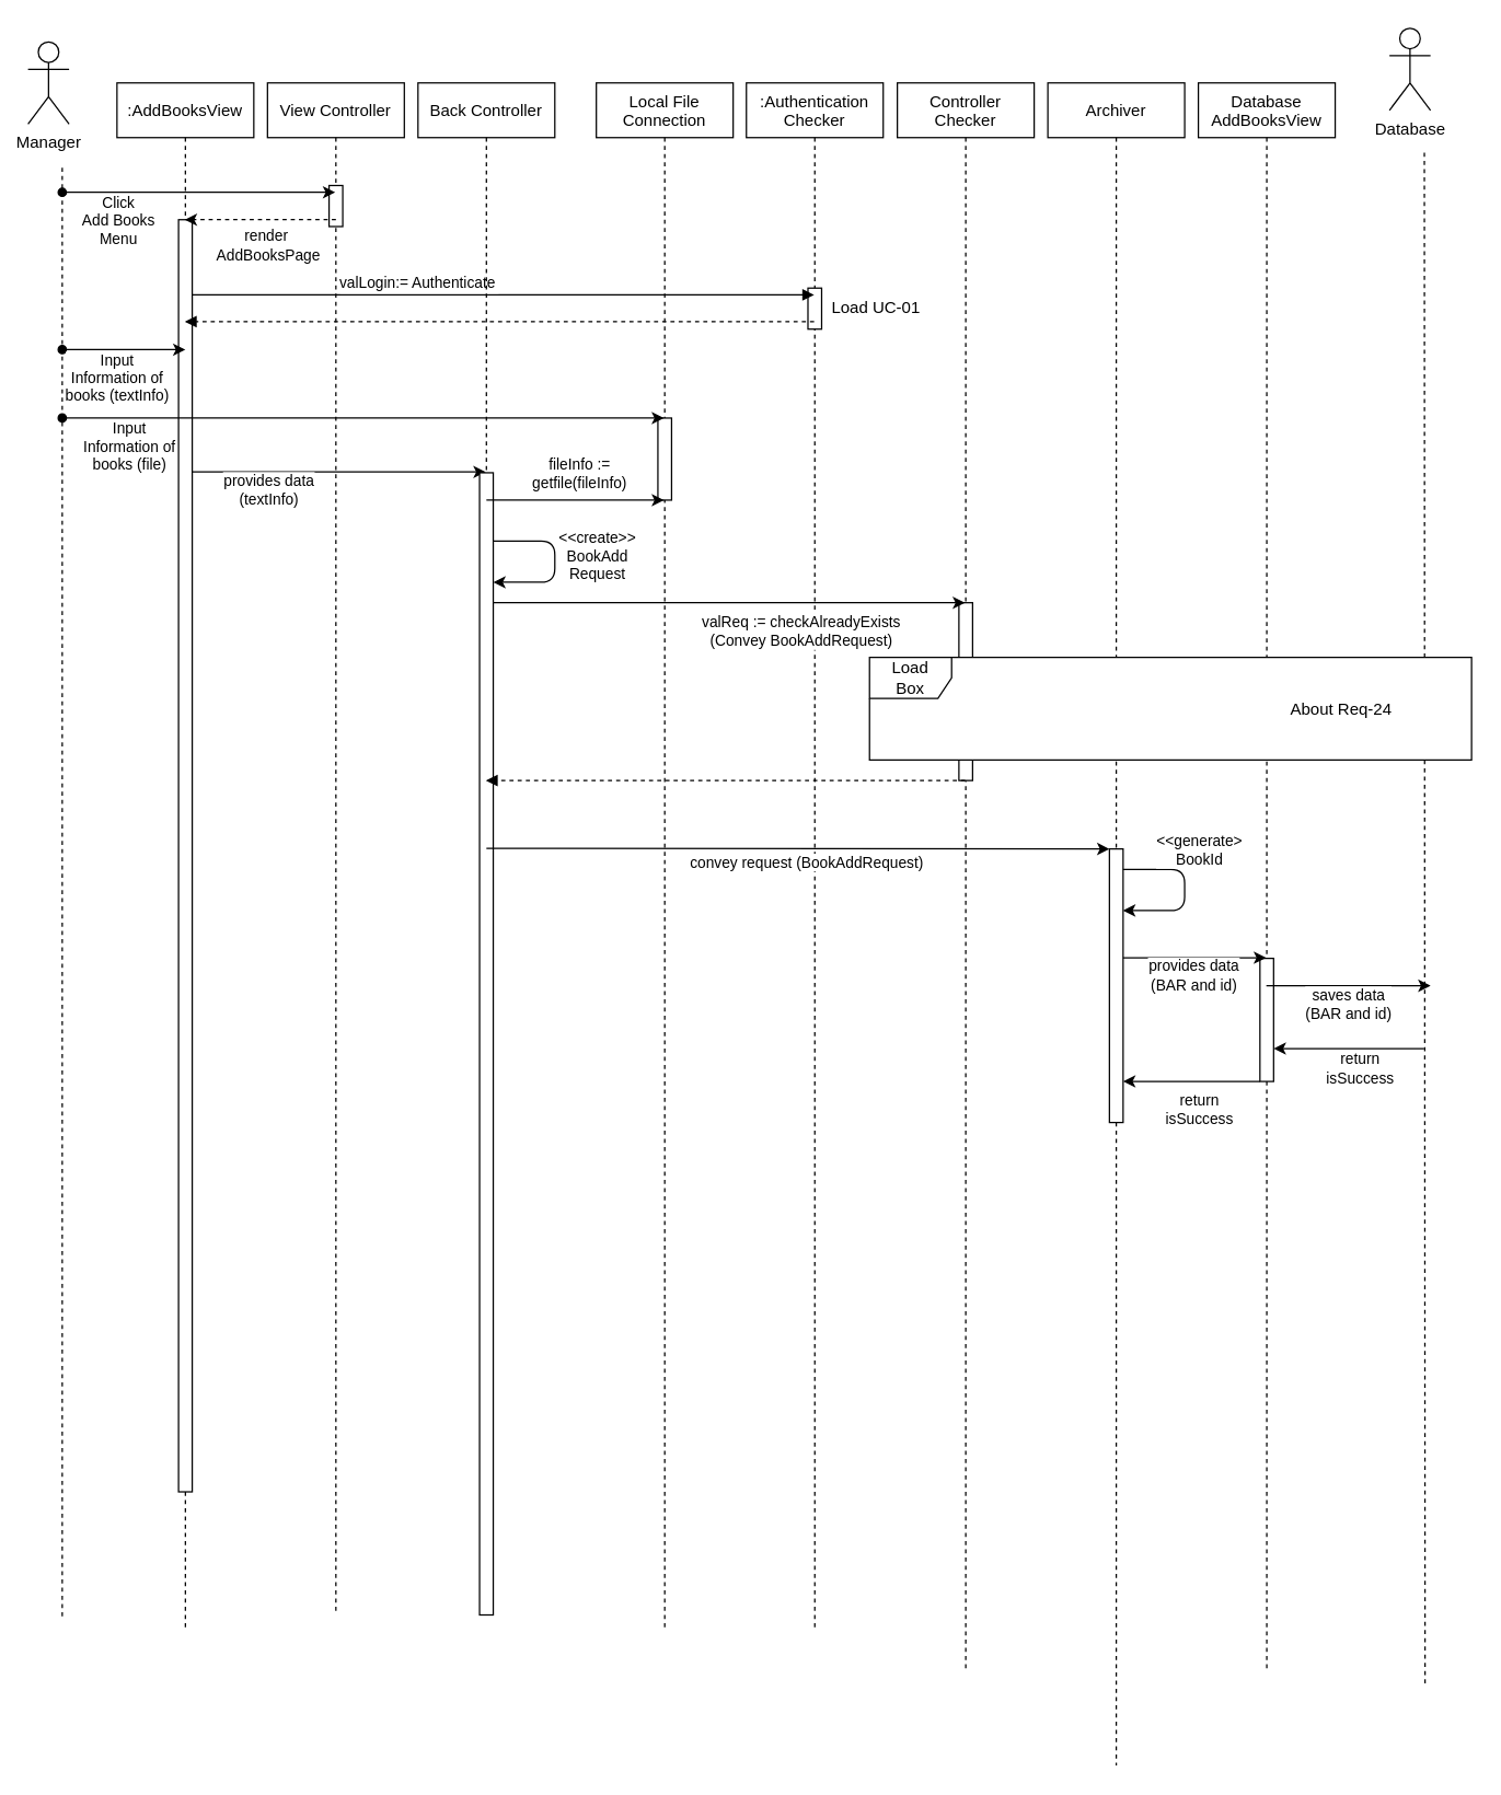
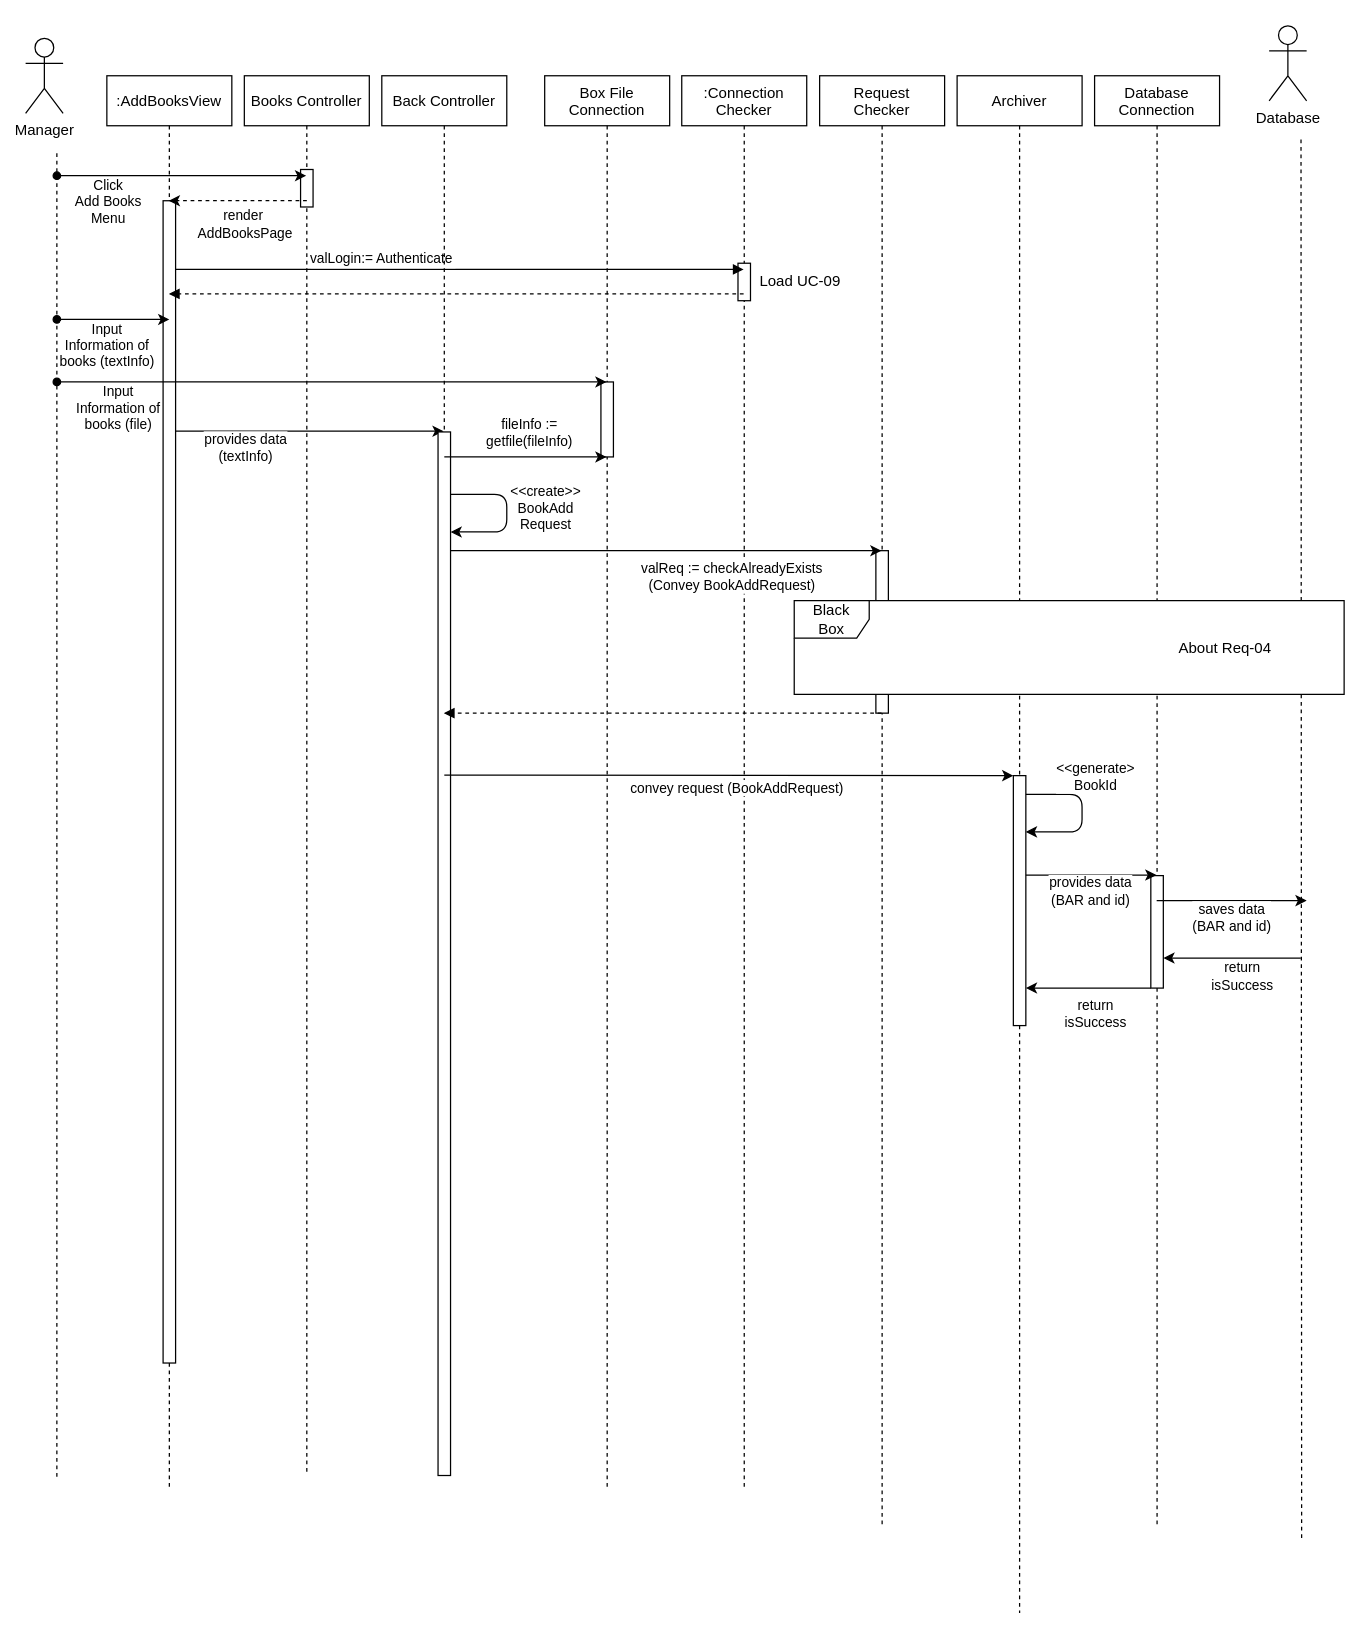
  <mxCell id="0" />
  <mxCell id="1" parent="0" />
  <mxCell id="2" value="" style="endArrow=classic;html=1;startArrow=none;startFill=0;" edge="1" parent="1"><mxGeometry width="50" height="50" relative="1" as="geometry"><mxPoint x="134.667" y="344.43" as="sourcePoint" /><mxPoint x="354.5" y="344.43" as="targetPoint" /><Array as="points"><mxPoint x="165.5" y="344.43" /><mxPoint x="185.5" y="344.43" /></Array></mxGeometry></mxCell>
  <mxCell id="3" value="provides data&lt;br&gt;(textInfo)" style="edgeLabel;html=1;align=center;verticalAlign=middle;resizable=0;points=[];" vertex="1" connectable="0" parent="2"><mxGeometry x="-0.167" y="-1" relative="1" as="geometry"><mxPoint x="-31" y="12" as="offset" /></mxGeometry></mxCell>
- <mxCell id="4" value=":Authentication&#10;Checker" style="shape=umlLifeline;perimeter=lifelinePerimeter;container=1;collapsible=0;recursiveResize=0;rounded=0;shadow=0;strokeWidth=1;" vertex="1" parent="1"><mxGeometry x="545" y="60" width="100" height="1130" as="geometry" /></mxCell>
+ <mxCell id="4" value=":Connection&#10;Checker" style="shape=umlLifeline;perimeter=lifelinePerimeter;container=1;collapsible=0;recursiveResize=0;rounded=0;shadow=0;strokeWidth=1;" vertex="1" parent="1"><mxGeometry x="545" y="60" width="100" height="1130" as="geometry" /></mxCell>
  <mxCell id="5" value="" style="points=[];perimeter=orthogonalPerimeter;rounded=0;shadow=0;strokeWidth=1;" vertex="1" parent="4"><mxGeometry x="45" y="150" width="10" height="30" as="geometry" /></mxCell>
  <mxCell id="6" value=":AddBooksView" style="shape=umlLifeline;perimeter=lifelinePerimeter;container=1;collapsible=0;recursiveResize=0;rounded=0;shadow=0;strokeWidth=1;" parent="1" vertex="1"><mxGeometry x="85" y="60" width="100" height="1130" as="geometry" /></mxCell>
  <mxCell id="7" value="" style="points=[];perimeter=orthogonalPerimeter;rounded=0;shadow=0;strokeWidth=1;" parent="6" vertex="1"><mxGeometry x="45" y="100" width="10" height="930" as="geometry" /></mxCell>
- <mxCell id="8" value="View Controller" style="shape=umlLifeline;perimeter=lifelinePerimeter;container=1;collapsible=0;recursiveResize=0;rounded=0;shadow=0;strokeWidth=1;" parent="1" vertex="1"><mxGeometry x="195" y="60" width="100" height="1120" as="geometry" /></mxCell>
+ <mxCell id="8" value="Books Controller" style="shape=umlLifeline;perimeter=lifelinePerimeter;container=1;collapsible=0;recursiveResize=0;rounded=0;shadow=0;strokeWidth=1;" parent="1" vertex="1"><mxGeometry x="195" y="60" width="100" height="1120" as="geometry" /></mxCell>
  <mxCell id="9" value="" style="points=[];perimeter=orthogonalPerimeter;rounded=0;shadow=0;strokeWidth=1;" vertex="1" parent="8"><mxGeometry x="45" y="75" width="10" height="30" as="geometry" /></mxCell>
  <mxCell id="10" value="valLogin:= Authenticate" style="verticalAlign=bottom;endArrow=block;shadow=0;strokeWidth=1;" parent="1" edge="1"><mxGeometry x="-0.274" relative="1" as="geometry"><mxPoint x="140" y="215" as="sourcePoint" /><mxPoint x="594.5" y="215" as="targetPoint" /><Array as="points"><mxPoint x="225" y="215" /><mxPoint x="525" y="215" /></Array><mxPoint as="offset" /></mxGeometry></mxCell>
  <mxCell id="11" value="Manager" style="shape=umlActor;verticalLabelPosition=bottom;verticalAlign=top;html=1;outlineConnect=0;" vertex="1" parent="1"><mxGeometry x="20" y="30" width="30" height="60" as="geometry" /></mxCell>
  <mxCell id="12" value="Back Controller" style="shape=umlLifeline;perimeter=lifelinePerimeter;container=1;collapsible=0;recursiveResize=0;rounded=0;shadow=0;strokeWidth=1;" vertex="1" parent="1"><mxGeometry x="305" y="60" width="100" height="1120" as="geometry" /></mxCell>
  <mxCell id="13" value="" style="points=[];perimeter=orthogonalPerimeter;rounded=0;shadow=0;strokeWidth=1;" vertex="1" parent="12"><mxGeometry x="45" y="285" width="10" height="835" as="geometry" /></mxCell>
- <mxCell id="14" value="Local File&#10;Connection" style="shape=umlLifeline;perimeter=lifelinePerimeter;container=1;collapsible=0;recursiveResize=0;rounded=0;shadow=0;strokeWidth=1;" vertex="1" parent="1"><mxGeometry x="435.33" y="60" width="100" height="1130" as="geometry" /></mxCell>
+ <mxCell id="14" value="Box File&#10;Connection" style="shape=umlLifeline;perimeter=lifelinePerimeter;container=1;collapsible=0;recursiveResize=0;rounded=0;shadow=0;strokeWidth=1;" vertex="1" parent="1"><mxGeometry x="435.33" y="60" width="100" height="1130" as="geometry" /></mxCell>
  <mxCell id="15" value="" style="points=[];perimeter=orthogonalPerimeter;rounded=0;shadow=0;strokeWidth=1;" vertex="1" parent="14"><mxGeometry x="45" y="245" width="10" height="60" as="geometry" /></mxCell>
- <mxCell id="16" value="Controller&#10;Checker" style="shape=umlLifeline;perimeter=lifelinePerimeter;container=1;collapsible=0;recursiveResize=0;rounded=0;shadow=0;strokeWidth=1;" vertex="1" parent="1"><mxGeometry x="655.33" y="60" width="100" height="1160" as="geometry" /></mxCell>
+ <mxCell id="16" value="Request&#10;Checker" style="shape=umlLifeline;perimeter=lifelinePerimeter;container=1;collapsible=0;recursiveResize=0;rounded=0;shadow=0;strokeWidth=1;" vertex="1" parent="1"><mxGeometry x="655.33" y="60" width="100" height="1160" as="geometry" /></mxCell>
  <mxCell id="17" value="" style="points=[];perimeter=orthogonalPerimeter;rounded=0;shadow=0;strokeWidth=1;" vertex="1" parent="16"><mxGeometry x="45" y="380" width="10" height="130" as="geometry" /></mxCell>
  <mxCell id="18" value="Archiver" style="shape=umlLifeline;perimeter=lifelinePerimeter;container=1;collapsible=0;recursiveResize=0;rounded=0;shadow=0;strokeWidth=1;" vertex="1" parent="1"><mxGeometry x="765.33" y="60" width="100" height="1230" as="geometry" /></mxCell>
  <mxCell id="19" value="" style="points=[];perimeter=orthogonalPerimeter;rounded=0;shadow=0;strokeWidth=1;" vertex="1" parent="18"><mxGeometry x="45" y="560" width="10" height="200" as="geometry" /></mxCell>
- <mxCell id="20" value="Database&#10;AddBooksView" style="shape=umlLifeline;perimeter=lifelinePerimeter;container=1;collapsible=0;recursiveResize=0;rounded=0;shadow=0;strokeWidth=1;" vertex="1" parent="1"><mxGeometry x="875.33" y="60" width="100" height="1160" as="geometry" /></mxCell>
+ <mxCell id="20" value="Database&#10;Connection" style="shape=umlLifeline;perimeter=lifelinePerimeter;container=1;collapsible=0;recursiveResize=0;rounded=0;shadow=0;strokeWidth=1;" vertex="1" parent="1"><mxGeometry x="875.33" y="60" width="100" height="1160" as="geometry" /></mxCell>
  <mxCell id="21" value="" style="points=[];perimeter=orthogonalPerimeter;rounded=0;shadow=0;strokeWidth=1;" vertex="1" parent="20"><mxGeometry x="45" y="640" width="10" height="90" as="geometry" /></mxCell>
- <mxCell id="22" value="Load UC-01" style="text;html=1;strokeColor=none;fillColor=none;align=center;verticalAlign=middle;whiteSpace=wrap;rounded=0;" vertex="1" parent="1"><mxGeometry x="605.33" y="215" width="70" height="20" as="geometry" /></mxCell>
+ <mxCell id="22" value="Load UC-09" style="text;html=1;strokeColor=none;fillColor=none;align=center;verticalAlign=middle;whiteSpace=wrap;rounded=0;" vertex="1" parent="1"><mxGeometry x="605.33" y="215" width="70" height="20" as="geometry" /></mxCell>
  <mxCell id="23" value="" style="endArrow=classic;html=1;startArrow=oval;startFill=1;" edge="1" parent="1" target="8"><mxGeometry width="50" height="50" relative="1" as="geometry"><mxPoint x="45" y="140" as="sourcePoint" /><mxPoint x="134.5" y="140" as="targetPoint" /><Array as="points"><mxPoint x="95" y="140" /><mxPoint x="115" y="140" /></Array></mxGeometry></mxCell>
  <mxCell id="24" value="Click&lt;br&gt;Add Books&lt;br&gt;Menu" style="edgeLabel;html=1;align=center;verticalAlign=middle;resizable=0;points=[];" vertex="1" connectable="0" parent="23"><mxGeometry x="-0.167" y="-1" relative="1" as="geometry"><mxPoint x="-43" y="19" as="offset" /></mxGeometry></mxCell>
  <mxCell id="25" value="" style="endArrow=classic;html=1;startArrow=oval;startFill=1;" edge="1" parent="1"><mxGeometry width="50" height="50" relative="1" as="geometry"><mxPoint x="45" y="255" as="sourcePoint" /><mxPoint x="135" y="255" as="targetPoint" /><Array as="points"><mxPoint x="75" y="255" /><mxPoint x="95" y="255" /></Array></mxGeometry></mxCell>
  <mxCell id="26" value="Input&lt;br&gt;Information of&lt;br&gt;books (textInfo)" style="edgeLabel;html=1;align=center;verticalAlign=middle;resizable=0;points=[];" vertex="1" connectable="0" parent="25"><mxGeometry x="-0.167" y="-1" relative="1" as="geometry"><mxPoint x="2" y="19" as="offset" /></mxGeometry></mxCell>
  <mxCell id="27" value="" style="endArrow=none;dashed=1;html=1;" edge="1" parent="1"><mxGeometry width="50" height="50" relative="1" as="geometry"><mxPoint x="45" y="1181" as="sourcePoint" /><mxPoint x="45" y="120" as="targetPoint" /></mxGeometry></mxCell>
  <mxCell id="28" value="" style="endArrow=classic;html=1;startArrow=oval;startFill=1;" edge="1" parent="1"><mxGeometry width="50" height="50" relative="1" as="geometry"><mxPoint x="45" y="305" as="sourcePoint" /><mxPoint x="484.83" y="305" as="targetPoint" /><Array as="points"><mxPoint x="75" y="305" /><mxPoint x="95" y="305" /></Array></mxGeometry></mxCell>
  <mxCell id="29" value="Input&lt;br&gt;Information of&lt;br&gt;books (file)" style="edgeLabel;html=1;align=center;verticalAlign=middle;resizable=0;points=[];" vertex="1" connectable="0" parent="28"><mxGeometry x="-0.167" y="-1" relative="1" as="geometry"><mxPoint x="-135" y="19" as="offset" /></mxGeometry></mxCell>
  <mxCell id="30" value="" style="endArrow=classic;html=1;" edge="1" parent="1"><mxGeometry width="50" height="50" relative="1" as="geometry"><mxPoint x="354.999" y="365" as="sourcePoint" /><mxPoint x="484.83" y="365" as="targetPoint" /></mxGeometry></mxCell>
  <mxCell id="31" value="fileInfo := &lt;br&gt;getfile(fileInfo)" style="edgeLabel;html=1;align=center;verticalAlign=middle;resizable=0;points=[];" vertex="1" connectable="0" parent="30"><mxGeometry x="0.85" y="-1" relative="1" as="geometry"><mxPoint x="-52" y="-21" as="offset" /></mxGeometry></mxCell>
  <mxCell id="32" value="" style="endArrow=classic;html=1;edgeStyle=orthogonalEdgeStyle;" edge="1" parent="1"><mxGeometry width="50" height="50" relative="1" as="geometry"><mxPoint x="360" y="395" as="sourcePoint" /><mxPoint x="360" y="425.029" as="targetPoint" /><Array as="points"><mxPoint x="405" y="395" /><mxPoint x="405" y="425" /></Array></mxGeometry></mxCell>
  <mxCell id="33" value="&amp;lt;&amp;lt;create&amp;gt;&amp;gt;&lt;br&gt;BookAdd&lt;br&gt;Request" style="edgeLabel;html=1;align=center;verticalAlign=middle;resizable=0;points=[];" vertex="1" connectable="0" parent="32"><mxGeometry x="0.886" y="-1" relative="1" as="geometry"><mxPoint x="69" y="-19" as="offset" /></mxGeometry></mxCell>
  <mxCell id="34" value="Database" style="shape=umlActor;verticalLabelPosition=bottom;verticalAlign=top;html=1;outlineConnect=0;" vertex="1" parent="1"><mxGeometry x="1015" y="20" width="30" height="60" as="geometry" /></mxCell>
  <mxCell id="35" value="" style="endArrow=classic;html=1;" edge="1" parent="1" target="16"><mxGeometry width="50" height="50" relative="1" as="geometry"><mxPoint x="359.997" y="440" as="sourcePoint" /><mxPoint x="710.16" y="440" as="targetPoint" /></mxGeometry></mxCell>
  <mxCell id="36" value="valReq := checkAlreadyExists&lt;br&gt;(Convey BookAddRequest)" style="edgeLabel;html=1;align=center;verticalAlign=middle;resizable=0;points=[];" vertex="1" connectable="0" parent="35"><mxGeometry x="0.082" y="1" relative="1" as="geometry"><mxPoint x="38" y="21" as="offset" /></mxGeometry></mxCell>
  <mxCell id="37" value="" style="endArrow=none;dashed=1;html=1;" edge="1" parent="1"><mxGeometry width="50" height="50" relative="1" as="geometry"><mxPoint x="1041" y="1230" as="sourcePoint" /><mxPoint x="1040.5" y="110" as="targetPoint" /></mxGeometry></mxCell>
- <mxCell id="38" value="Load&lt;br&gt;Box" style="shape=umlFrame;whiteSpace=wrap;html=1;fillColor=#FFFFFF;swimlaneFillColor=#ffffff;" vertex="1" parent="1"><mxGeometry x="635" y="480" width="440" height="75" as="geometry" /></mxCell>
- <mxCell id="39" value="About Req-24" style="text;html=1;strokeColor=none;fillColor=none;align=center;verticalAlign=middle;whiteSpace=wrap;rounded=0;" vertex="1" parent="1"><mxGeometry x="935" y="507.5" width="90" height="20" as="geometry" /></mxCell>
+ <mxCell id="38" value="Black&lt;br&gt;Box" style="shape=umlFrame;whiteSpace=wrap;html=1;fillColor=#FFFFFF;swimlaneFillColor=#ffffff;" vertex="1" parent="1"><mxGeometry x="635" y="480" width="440" height="75" as="geometry" /></mxCell>
+ <mxCell id="39" value="About Req-04" style="text;html=1;strokeColor=none;fillColor=none;align=center;verticalAlign=middle;whiteSpace=wrap;rounded=0;" vertex="1" parent="1"><mxGeometry x="935" y="507.5" width="90" height="20" as="geometry" /></mxCell>
  <mxCell id="40" value="" style="verticalAlign=bottom;endArrow=block;shadow=0;strokeWidth=1;dashed=1;" edge="1" parent="1"><mxGeometry x="0.266" relative="1" as="geometry"><mxPoint x="704.83" y="570" as="sourcePoint" /><mxPoint x="354.667" y="570" as="targetPoint" /><Array as="points"><mxPoint x="646.35" y="570" /><mxPoint x="526.35" y="570" /></Array><mxPoint as="offset" /></mxGeometry></mxCell>
  <mxCell id="41" value="" style="verticalAlign=bottom;endArrow=block;shadow=0;strokeWidth=1;dashed=1;" edge="1" parent="1"><mxGeometry x="0.266" relative="1" as="geometry"><mxPoint x="594.5" y="234.57" as="sourcePoint" /><mxPoint x="134.667" y="234.57" as="targetPoint" /><Array as="points"><mxPoint x="536.02" y="234.57" /><mxPoint x="416.02" y="234.57" /></Array><mxPoint as="offset" /></mxGeometry></mxCell>
  <mxCell id="42" value="" style="endArrow=classic;html=1;dashed=1;" edge="1" parent="1" target="6"><mxGeometry width="50" height="50" relative="1" as="geometry"><mxPoint x="245" y="160" as="sourcePoint" /><mxPoint x="295" y="110" as="targetPoint" /></mxGeometry></mxCell>
  <mxCell id="43" value="render&lt;br&gt;&amp;nbsp;AddBooksPage" style="edgeLabel;html=1;align=center;verticalAlign=middle;resizable=0;points=[];" vertex="1" connectable="0" parent="42"><mxGeometry x="-0.149" y="1" relative="1" as="geometry"><mxPoint x="-5" y="17" as="offset" /></mxGeometry></mxCell>
  <mxCell id="44" value="" style="endArrow=classic;html=1;" edge="1" parent="1" target="19"><mxGeometry width="50" height="50" relative="1" as="geometry"><mxPoint x="354.997" y="619.58" as="sourcePoint" /><mxPoint x="699.83" y="619.58" as="targetPoint" /></mxGeometry></mxCell>
  <mxCell id="45" value="convey request (BookAddRequest)" style="edgeLabel;html=1;align=center;verticalAlign=middle;resizable=0;points=[];" vertex="1" connectable="0" parent="44"><mxGeometry x="0.082" y="1" relative="1" as="geometry"><mxPoint x="-12" y="11" as="offset" /></mxGeometry></mxCell>
  <mxCell id="46" value="" style="endArrow=classic;html=1;edgeStyle=orthogonalEdgeStyle;" edge="1" parent="1"><mxGeometry width="50" height="50" relative="1" as="geometry"><mxPoint x="820.33" y="635" as="sourcePoint" /><mxPoint x="820.33" y="665.029" as="targetPoint" /><Array as="points"><mxPoint x="865.33" y="635" /><mxPoint x="865.33" y="665" /></Array></mxGeometry></mxCell>
  <mxCell id="47" value="&amp;lt;&amp;lt;generate&amp;gt;&lt;br&gt;BookId" style="edgeLabel;html=1;align=center;verticalAlign=middle;resizable=0;points=[];" vertex="1" connectable="0" parent="46"><mxGeometry x="0.886" y="-1" relative="1" as="geometry"><mxPoint x="48" y="-44" as="offset" /></mxGeometry></mxCell>
  <mxCell id="48" value="" style="endArrow=classic;html=1;" edge="1" parent="1" target="20"><mxGeometry width="50" height="50" relative="1" as="geometry"><mxPoint x="820.33" y="699.58" as="sourcePoint" /><mxPoint x="930.33" y="699.58" as="targetPoint" /></mxGeometry></mxCell>
  <mxCell id="49" value="provides data&lt;br&gt;(BAR and id)" style="edgeLabel;html=1;align=center;verticalAlign=middle;resizable=0;points=[];" vertex="1" connectable="0" parent="48"><mxGeometry x="0.082" y="1" relative="1" as="geometry"><mxPoint x="-6" y="14" as="offset" /></mxGeometry></mxCell>
  <mxCell id="50" value="" style="endArrow=classic;html=1;" edge="1" parent="1"><mxGeometry width="50" height="50" relative="1" as="geometry"><mxPoint x="925" y="720" as="sourcePoint" /><mxPoint x="1045" y="720" as="targetPoint" /></mxGeometry></mxCell>
  <mxCell id="51" value="saves data&lt;br&gt;(BAR and id)" style="edgeLabel;html=1;align=center;verticalAlign=middle;resizable=0;points=[];" vertex="1" connectable="0" parent="50"><mxGeometry x="0.082" y="1" relative="1" as="geometry"><mxPoint x="-6" y="14" as="offset" /></mxGeometry></mxCell>
  <mxCell id="52" value="" style="endArrow=classic;html=1;" edge="1" parent="1"><mxGeometry width="50" height="50" relative="1" as="geometry"><mxPoint x="1040.33" y="766" as="sourcePoint" /><mxPoint x="930.327" y="766" as="targetPoint" /><Array as="points"><mxPoint x="990.33" y="766" /></Array></mxGeometry></mxCell>
  <mxCell id="53" value="return&amp;nbsp;&lt;br&gt;isSuccess&amp;nbsp;" style="edgeLabel;html=1;align=center;verticalAlign=middle;resizable=0;points=[];" vertex="1" connectable="0" parent="52"><mxGeometry x="-0.364" y="-3" relative="1" as="geometry"><mxPoint x="-11" y="17" as="offset" /></mxGeometry></mxCell>
  <mxCell id="54" value="" style="endArrow=classic;html=1;" edge="1" parent="1" target="19"><mxGeometry width="50" height="50" relative="1" as="geometry"><mxPoint x="920.33" y="790" as="sourcePoint" /><mxPoint x="810.327" y="790" as="targetPoint" /><Array as="points"><mxPoint x="870.33" y="790" /></Array></mxGeometry></mxCell>
  <mxCell id="55" value="return&lt;br&gt;isSuccess" style="edgeLabel;html=1;align=center;verticalAlign=middle;resizable=0;points=[];" vertex="1" connectable="0" parent="54"><mxGeometry x="-0.364" y="-3" relative="1" as="geometry"><mxPoint x="-13" y="23" as="offset" /></mxGeometry></mxCell>
